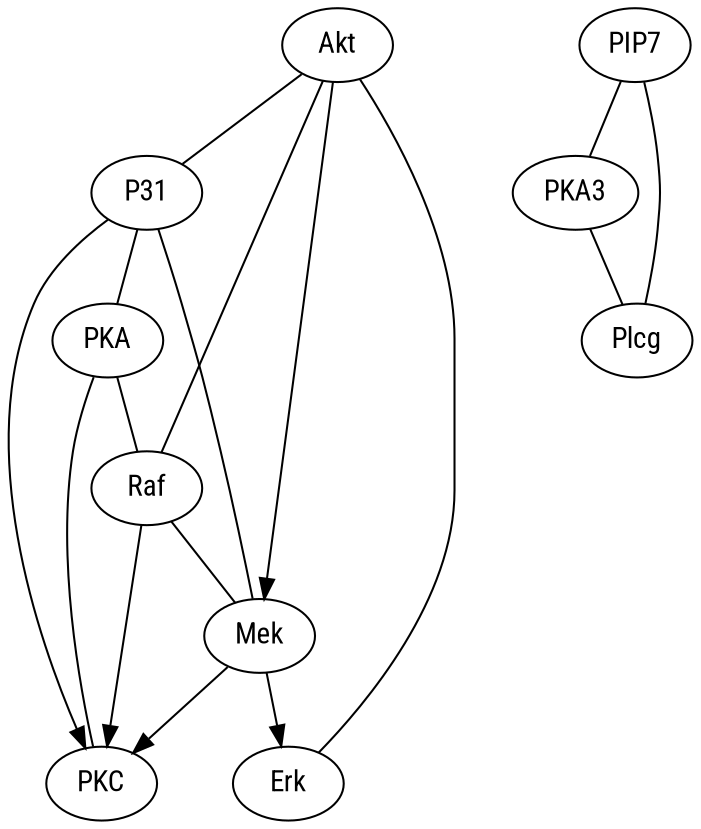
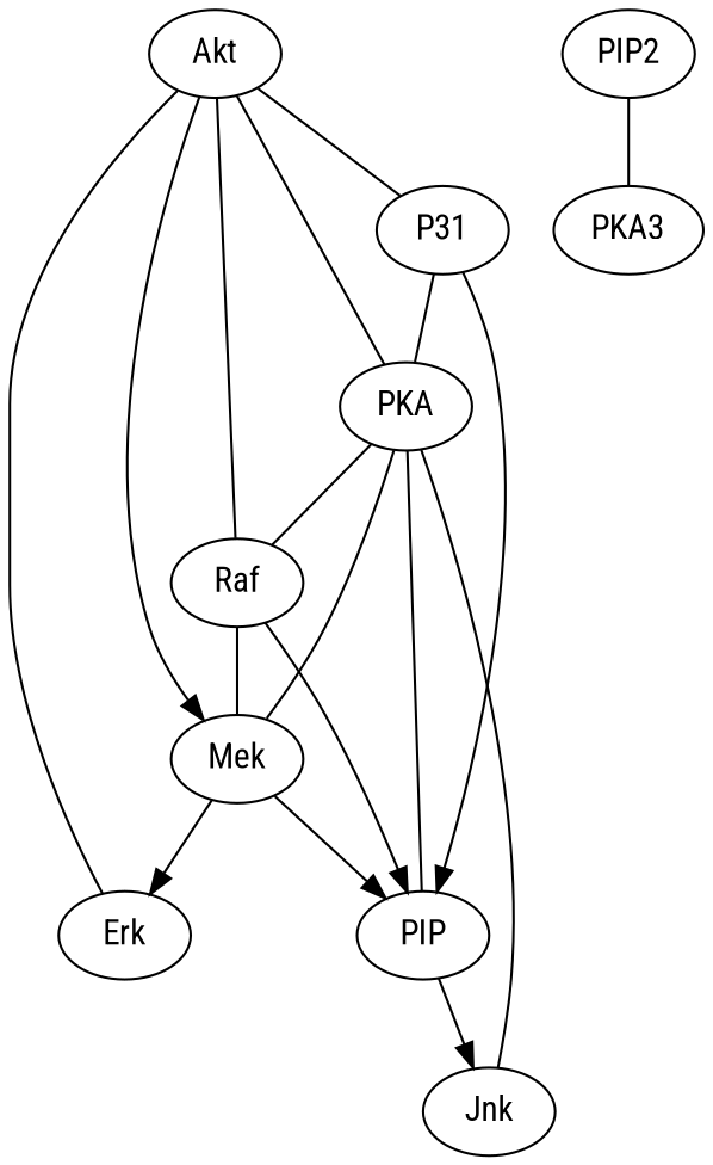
  digraph {
    fontname="Roboto Condensed"
    node [fontname="Roboto Condensed"]
    edge [fontname="Roboto Condensed" dir=none]
    Mek
    Erk
-   PKC
+   PKC [label=PIP]
+   Jnk
    n5 [label=P31]
    PKA
    Raf
    Akt
    n9 [label=PKA3]
-   PIP2 [label=PIP7]
-   Plcg
+   PIP2
    Mek -> Erk [dir=""]
    Mek -> PKC [dir=""]
+   PKC -> Jnk [dir=""]
    n5 -> PKC [dir=""]
    n5 -> PKA
-   n5 -> Mek
+   PKA -> Mek
    PKA -> PKC
+   PKA -> Jnk
    PKA -> Raf
    Raf -> Mek
    Raf -> PKC [dir=""]
    Akt -> Mek [dir=""]
    Akt -> Erk
    Akt -> n5
+   Akt -> PKA
    Akt -> Raf
-   n9 -> Plcg
    PIP2 -> n9
-   PIP2 -> Plcg
  }
